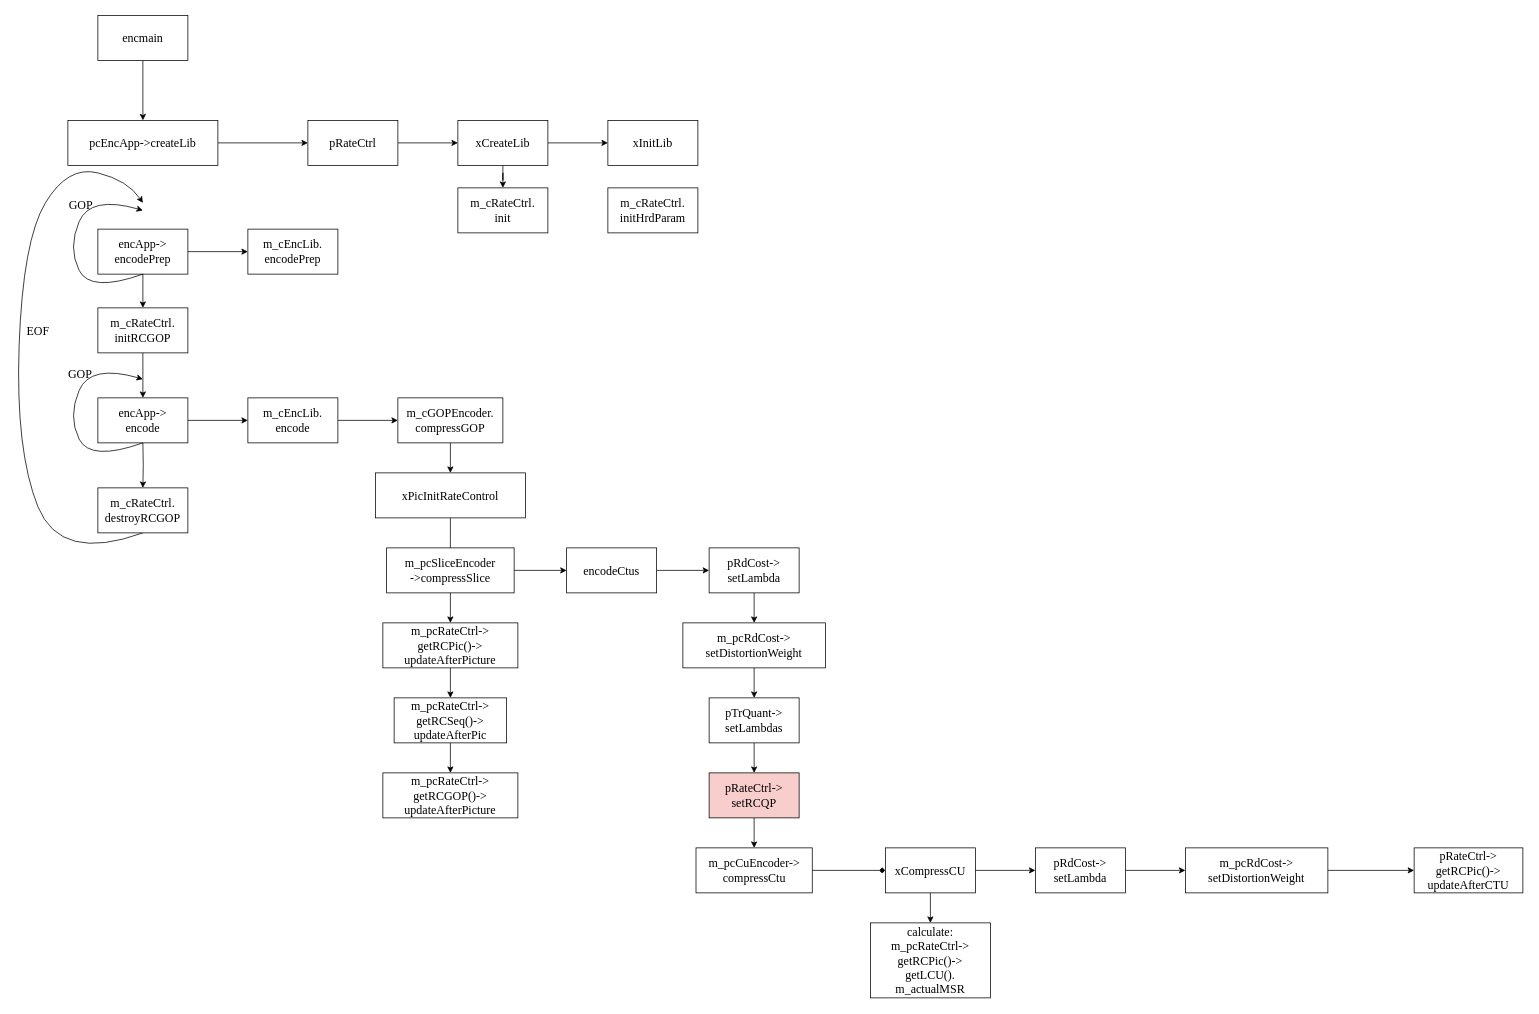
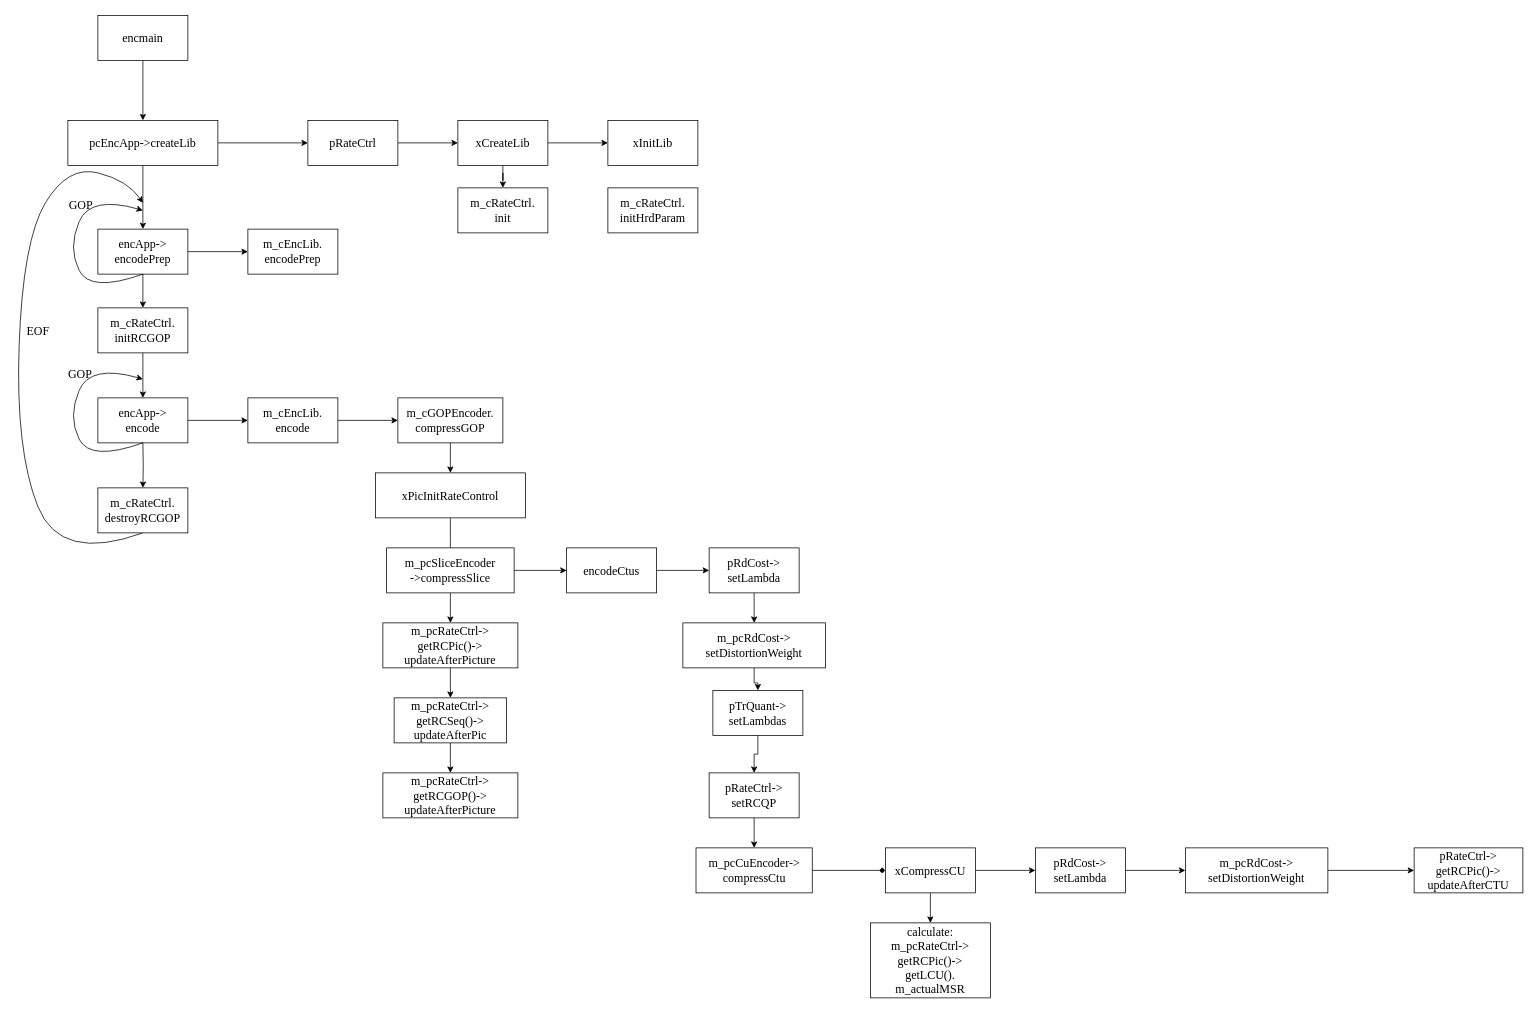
  <mxCell id="0" />
  <mxCell id="1" parent="0" />
  <mxCell id="2" value="" style="edgeStyle=orthogonalEdgeStyle;rounded=0;orthogonalLoop=1;jettySize=auto;html=1;fontFamily=Lucida Console;fontSize=16;" edge="1" parent="1" source="3" target="6"><mxGeometry relative="1" as="geometry" /></mxCell>
  <mxCell id="3" value="encmain" style="rounded=0;whiteSpace=wrap;html=1;fontFamily=Lucida Console;fontSize=16;" vertex="1" parent="1"><mxGeometry x="130" y="20" width="120" height="60" as="geometry" /></mxCell>
  <mxCell id="4" value="" style="edgeStyle=orthogonalEdgeStyle;rounded=0;orthogonalLoop=1;jettySize=auto;html=1;fontFamily=Lucida Console;fontSize=16;" edge="1" parent="1" source="6" target="8"><mxGeometry relative="1" as="geometry" /></mxCell>
+ <mxCell id="5" value="" style="edgeStyle=orthogonalEdgeStyle;rounded=0;orthogonalLoop=1;jettySize=auto;html=1;fontFamily=Lucida Console;fontSize=16;" edge="1" parent="1" source="6" target="16"><mxGeometry relative="1" as="geometry" /></mxCell>
  <mxCell id="6" value="pcEncApp-&amp;gt;createLib" style="whiteSpace=wrap;html=1;fontSize=16;fontFamily=Lucida Console;rounded=0;" vertex="1" parent="1"><mxGeometry x="90" y="160" width="200" height="60" as="geometry" /></mxCell>
  <mxCell id="7" value="" style="edgeStyle=orthogonalEdgeStyle;rounded=0;orthogonalLoop=1;jettySize=auto;html=1;fontFamily=Lucida Console;fontSize=16;" edge="1" parent="1" source="8" target="11"><mxGeometry relative="1" as="geometry" /></mxCell>
  <mxCell id="8" value="pRateCtrl" style="whiteSpace=wrap;html=1;fontSize=16;fontFamily=Lucida Console;rounded=0;" vertex="1" parent="1"><mxGeometry x="410" y="160" width="120" height="60" as="geometry" /></mxCell>
  <mxCell id="9" value="" style="edgeStyle=orthogonalEdgeStyle;rounded=0;orthogonalLoop=1;jettySize=auto;html=1;fontFamily=Lucida Console;fontSize=16;" edge="1" parent="1" source="11" target="12"><mxGeometry relative="1" as="geometry" /></mxCell>
  <mxCell id="10" value="" style="edgeStyle=orthogonalEdgeStyle;rounded=0;orthogonalLoop=1;jettySize=auto;html=1;fontFamily=Lucida Console;fontSize=16;" edge="1" parent="1" source="11" target="13"><mxGeometry relative="1" as="geometry" /></mxCell>
  <mxCell id="11" value="xCreateLib" style="whiteSpace=wrap;html=1;fontSize=16;fontFamily=Lucida Console;rounded=0;" vertex="1" parent="1"><mxGeometry x="610" y="160" width="120" height="60" as="geometry" /></mxCell>
  <mxCell id="12" value="xInitLib" style="whiteSpace=wrap;html=1;fontSize=16;fontFamily=Lucida Console;rounded=0;" vertex="1" parent="1"><mxGeometry x="810" y="160" width="120" height="60" as="geometry" /></mxCell>
  <mxCell id="13" value="m_cRateCtrl.&lt;br&gt;init" style="whiteSpace=wrap;html=1;fontSize=16;fontFamily=Lucida Console;rounded=0;" vertex="1" parent="1"><mxGeometry x="610" y="250" width="120" height="60" as="geometry" /></mxCell>
  <mxCell id="14" value="m_cRateCtrl.&lt;br&gt;initHrdParam" style="whiteSpace=wrap;html=1;fontSize=16;fontFamily=Lucida Console;rounded=0;" vertex="1" parent="1"><mxGeometry x="810" y="250" width="120" height="60" as="geometry" /></mxCell>
  <mxCell id="15" value="" style="edgeStyle=orthogonalEdgeStyle;rounded=0;orthogonalLoop=1;jettySize=auto;html=1;" edge="1" parent="1" source="16" target="18"><mxGeometry relative="1" as="geometry" /></mxCell>
  <mxCell id="16" value="encApp-&amp;gt;&lt;br&gt;encodePrep" style="whiteSpace=wrap;html=1;fontSize=16;fontFamily=Lucida Console;rounded=0;" vertex="1" parent="1"><mxGeometry x="130" y="305" width="120" height="60" as="geometry" /></mxCell>
  <mxCell id="17" value="" style="edgeStyle=orthogonalEdgeStyle;rounded=0;orthogonalLoop=1;jettySize=auto;html=1;exitX=0.5;exitY=1;exitDx=0;exitDy=0;" edge="1" parent="1" source="16" target="20"><mxGeometry relative="1" as="geometry" /></mxCell>
  <mxCell id="18" value="m_cEncLib.&lt;br&gt;encodePrep" style="whiteSpace=wrap;html=1;fontSize=16;fontFamily=Lucida Console;rounded=0;" vertex="1" parent="1"><mxGeometry x="330" y="305" width="120" height="60" as="geometry" /></mxCell>
  <mxCell id="19" value="" style="edgeStyle=orthogonalEdgeStyle;rounded=0;orthogonalLoop=1;jettySize=auto;html=1;fontFamily=Lucida Console;fontSize=16;" edge="1" parent="1" source="20" target="24"><mxGeometry relative="1" as="geometry" /></mxCell>
  <mxCell id="20" value="m_cRateCtrl.&lt;br&gt;initRCGOP" style="whiteSpace=wrap;html=1;fontSize=16;fontFamily=Lucida Console;rounded=0;" vertex="1" parent="1"><mxGeometry x="130" y="410" width="120" height="60" as="geometry" /></mxCell>
  <mxCell id="21" value="" style="curved=1;endArrow=classic;html=1;rounded=0;exitX=0.5;exitY=1;exitDx=0;exitDy=0;" edge="1" parent="1" source="16"><mxGeometry width="50" height="50" relative="1" as="geometry"><mxPoint x="400" y="480" as="sourcePoint" /><mxPoint x="190" y="280" as="targetPoint" /><Array as="points"><mxPoint x="120" y="390" /><mxPoint x="90" y="330" /><mxPoint x="120" y="260" /></Array></mxGeometry></mxCell>
  <mxCell id="22" value="GOP" style="text;html=1;resizable=0;autosize=1;align=center;verticalAlign=middle;points=[];fillColor=none;strokeColor=none;rounded=0;fontFamily=Lucida Console;fontSize=16;" vertex="1" parent="1"><mxGeometry x="87" y="262" width="40" height="20" as="geometry" /></mxCell>
  <mxCell id="23" value="" style="edgeStyle=orthogonalEdgeStyle;rounded=0;orthogonalLoop=1;jettySize=auto;html=1;fontFamily=Lucida Console;fontSize=16;" edge="1" parent="1" source="24" target="30"><mxGeometry relative="1" as="geometry" /></mxCell>
  <mxCell id="24" value="encApp-&amp;gt;&lt;br&gt;encode" style="whiteSpace=wrap;html=1;fontSize=16;fontFamily=Lucida Console;rounded=0;" vertex="1" parent="1"><mxGeometry x="130" y="530" width="120" height="60" as="geometry" /></mxCell>
  <mxCell id="25" value="" style="curved=1;endArrow=classic;html=1;rounded=0;exitX=0.5;exitY=1;exitDx=0;exitDy=0;" edge="1" parent="1"><mxGeometry width="50" height="50" relative="1" as="geometry"><mxPoint x="190" y="590" as="sourcePoint" /><mxPoint x="190" y="505" as="targetPoint" /><Array as="points"><mxPoint x="120" y="615" /><mxPoint x="90" y="555" /><mxPoint x="120" y="485" /></Array></mxGeometry></mxCell>
  <mxCell id="26" value="GOP" style="text;html=1;resizable=0;autosize=1;align=center;verticalAlign=middle;points=[];fillColor=none;strokeColor=none;rounded=0;fontFamily=Lucida Console;fontSize=16;" vertex="1" parent="1"><mxGeometry x="86" y="488" width="40" height="20" as="geometry" /></mxCell>
  <mxCell id="27" value="" style="curved=1;endArrow=classic;html=1;rounded=0;fontFamily=Lucida Console;fontSize=16;exitX=0.5;exitY=1;exitDx=0;exitDy=0;" edge="1" parent="1" source="34"><mxGeometry width="50" height="50" relative="1" as="geometry"><mxPoint x="70" y="690" as="sourcePoint" /><mxPoint x="190" y="270" as="targetPoint" /><Array as="points"><mxPoint x="80" y="750" /><mxPoint x="20" y="600" /><mxPoint x="30" y="320" /><mxPoint x="90" y="220" /><mxPoint x="170" y="240" /></Array></mxGeometry></mxCell>
  <mxCell id="28" value="EOF" style="text;html=1;resizable=0;autosize=1;align=center;verticalAlign=middle;points=[];fillColor=none;strokeColor=none;rounded=0;fontFamily=Lucida Console;fontSize=16;" vertex="1" parent="1"><mxGeometry x="30" y="430" width="40" height="20" as="geometry" /></mxCell>
  <mxCell id="29" value="" style="edgeStyle=orthogonalEdgeStyle;rounded=0;orthogonalLoop=1;jettySize=auto;html=1;fontFamily=Lucida Console;fontSize=16;" edge="1" parent="1" source="30" target="33"><mxGeometry relative="1" as="geometry" /></mxCell>
  <mxCell id="30" value="m_cEncLib.&lt;br&gt;encode" style="whiteSpace=wrap;html=1;fontSize=16;fontFamily=Lucida Console;rounded=0;" vertex="1" parent="1"><mxGeometry x="330" y="530" width="120" height="60" as="geometry" /></mxCell>
  <mxCell id="31" value="" style="edgeStyle=orthogonalEdgeStyle;rounded=0;orthogonalLoop=1;jettySize=auto;html=1;fontFamily=Lucida Console;fontSize=16;" edge="1" parent="1" target="34"><mxGeometry relative="1" as="geometry"><mxPoint x="190" y="590" as="sourcePoint" /></mxGeometry></mxCell>
  <mxCell id="32" value="" style="edgeStyle=orthogonalEdgeStyle;rounded=0;orthogonalLoop=1;jettySize=auto;html=1;fontFamily=Lucida Console;fontSize=16;" edge="1" parent="1" source="33" target="36"><mxGeometry relative="1" as="geometry" /></mxCell>
  <mxCell id="33" value="m_cGOPEncoder.&lt;br&gt;compressGOP" style="whiteSpace=wrap;html=1;fontSize=16;fontFamily=Lucida Console;rounded=0;" vertex="1" parent="1"><mxGeometry x="530" y="530" width="140" height="60" as="geometry" /></mxCell>
  <mxCell id="34" value="m_cRateCtrl.&lt;br&gt;destroyRCGOP" style="whiteSpace=wrap;html=1;fontSize=16;fontFamily=Lucida Console;rounded=0;" vertex="1" parent="1"><mxGeometry x="130" y="650" width="120" height="60" as="geometry" /></mxCell>
  <mxCell id="35" value="" style="edgeStyle=orthogonalEdgeStyle;rounded=0;orthogonalLoop=1;jettySize=auto;html=1;fontFamily=Lucida Console;fontSize=16;" edge="1" parent="1" source="36"><mxGeometry relative="1" as="geometry"><mxPoint x="600" y="750" as="targetPoint" /></mxGeometry></mxCell>
  <mxCell id="36" value="xPicInitRateControl" style="whiteSpace=wrap;html=1;fontSize=16;fontFamily=Lucida Console;rounded=0;" vertex="1" parent="1"><mxGeometry x="500" y="630" width="200" height="60" as="geometry" /></mxCell>
  <mxCell id="37" value="" style="edgeStyle=orthogonalEdgeStyle;rounded=0;orthogonalLoop=1;jettySize=auto;html=1;fontFamily=Lucida Console;fontSize=16;" edge="1" parent="1" source="39" target="41"><mxGeometry relative="1" as="geometry" /></mxCell>
  <mxCell id="38" value="" style="edgeStyle=orthogonalEdgeStyle;rounded=0;orthogonalLoop=1;jettySize=auto;html=1;fontFamily=Lucida Console;fontSize=16;" edge="1" parent="1" source="39" target="46"><mxGeometry relative="1" as="geometry" /></mxCell>
  <mxCell id="39" value="m_pcSliceEncoder&lt;br&gt;-&amp;gt;compressSlice" style="whiteSpace=wrap;html=1;fontSize=16;fontFamily=Lucida Console;rounded=0;" vertex="1" parent="1"><mxGeometry x="515" y="730" width="170" height="60" as="geometry" /></mxCell>
  <mxCell id="40" value="" style="edgeStyle=orthogonalEdgeStyle;rounded=0;orthogonalLoop=1;jettySize=auto;html=1;fontFamily=Lucida Console;fontSize=16;" edge="1" parent="1" source="41" target="43"><mxGeometry relative="1" as="geometry" /></mxCell>
  <mxCell id="41" value="m_pcRateCtrl-&amp;gt;&lt;br&gt;getRCPic()-&amp;gt;&lt;br&gt;updateAfterPicture" style="whiteSpace=wrap;html=1;fontSize=16;fontFamily=Lucida Console;rounded=0;" vertex="1" parent="1"><mxGeometry x="510" y="830" width="180" height="60" as="geometry" /></mxCell>
  <mxCell id="42" value="" style="edgeStyle=orthogonalEdgeStyle;rounded=0;orthogonalLoop=1;jettySize=auto;html=1;fontFamily=Lucida Console;fontSize=16;" edge="1" parent="1" source="43" target="44"><mxGeometry relative="1" as="geometry" /></mxCell>
  <mxCell id="43" value="m_pcRateCtrl-&amp;gt;&lt;br&gt;getRCSeq()-&amp;gt;&lt;br&gt;updateAfterPic" style="whiteSpace=wrap;html=1;fontSize=16;fontFamily=Lucida Console;rounded=0;" vertex="1" parent="1"><mxGeometry x="525" y="930" width="150" height="60" as="geometry" /></mxCell>
  <mxCell id="44" value="m_pcRateCtrl-&amp;gt;&lt;br&gt;getRCGOP()-&amp;gt;&lt;br&gt;updateAfterPicture" style="whiteSpace=wrap;html=1;fontSize=16;fontFamily=Lucida Console;rounded=0;" vertex="1" parent="1"><mxGeometry x="510" y="1030" width="180" height="60" as="geometry" /></mxCell>
  <mxCell id="45" style="edgeStyle=orthogonalEdgeStyle;rounded=0;orthogonalLoop=1;jettySize=auto;html=1;exitX=1;exitY=0.5;exitDx=0;exitDy=0;entryX=0;entryY=0.5;entryDx=0;entryDy=0;fontFamily=Lucida Console;fontSize=16;" edge="1" parent="1" source="46" target="48"><mxGeometry relative="1" as="geometry" /></mxCell>
  <mxCell id="46" value="encodeCtus" style="whiteSpace=wrap;html=1;fontSize=16;fontFamily=Lucida Console;rounded=0;" vertex="1" parent="1"><mxGeometry x="755" y="730" width="120" height="60" as="geometry" /></mxCell>
  <mxCell id="47" value="" style="edgeStyle=orthogonalEdgeStyle;rounded=0;orthogonalLoop=1;jettySize=auto;html=1;fontFamily=Lucida Console;fontSize=16;" edge="1" parent="1" source="48" target="50"><mxGeometry relative="1" as="geometry" /></mxCell>
  <mxCell id="48" value="pRdCost-&amp;gt;&lt;br&gt;setLambda" style="whiteSpace=wrap;html=1;fontSize=16;fontFamily=Lucida Console;rounded=0;" vertex="1" parent="1"><mxGeometry x="945" y="730" width="120" height="60" as="geometry" /></mxCell>
  <mxCell id="49" style="edgeStyle=orthogonalEdgeStyle;rounded=0;orthogonalLoop=1;jettySize=auto;html=1;fontFamily=Lucida Console;fontSize=16;" edge="1" parent="1" source="50" target="52"><mxGeometry relative="1" as="geometry" /></mxCell>
  <mxCell id="50" value="m_pcRdCost-&amp;gt;&lt;br&gt;setDistortionWeight" style="whiteSpace=wrap;html=1;fontSize=16;fontFamily=Lucida Console;rounded=0;" vertex="1" parent="1"><mxGeometry x="910" y="830" width="190" height="60" as="geometry" /></mxCell>
  <mxCell id="51" value="" style="edgeStyle=orthogonalEdgeStyle;rounded=0;orthogonalLoop=1;jettySize=auto;html=1;fontFamily=Lucida Console;fontSize=16;" edge="1" parent="1" source="52" target="54"><mxGeometry relative="1" as="geometry" /></mxCell>
- <mxCell id="52" value="pTrQuant-&amp;gt;&lt;br&gt;setLambdas" style="whiteSpace=wrap;html=1;fontSize=16;fontFamily=Lucida Console;rounded=0;" vertex="1" parent="1"><mxGeometry x="945" y="930" width="120" height="60" as="geometry" /></mxCell>
+ <mxCell id="52" value="pTrQuant-&amp;gt;&lt;br&gt;setLambdas" style="whiteSpace=wrap;html=1;fontSize=16;fontFamily=Lucida Console;rounded=0;" vertex="1" parent="1"><mxGeometry x="950" y="920" width="120" height="60" as="geometry" /></mxCell>
  <mxCell id="53" value="" style="edgeStyle=orthogonalEdgeStyle;rounded=0;orthogonalLoop=1;jettySize=auto;html=1;fontFamily=Lucida Console;fontSize=16;" edge="1" parent="1" source="54" target="56"><mxGeometry relative="1" as="geometry" /></mxCell>
- <mxCell id="54" value="pRateCtrl-&amp;gt;&lt;br&gt;setRCQP" style="whiteSpace=wrap;html=1;fontSize=16;fontFamily=Lucida Console;rounded=0;fillColor=#f8cecc;" vertex="1" parent="1"><mxGeometry x="945" y="1030" width="120" height="60" as="geometry" /></mxCell>
+ <mxCell id="54" value="pRateCtrl-&amp;gt;&lt;br&gt;setRCQP" style="whiteSpace=wrap;html=1;fontSize=16;fontFamily=Lucida Console;rounded=0;" vertex="1" parent="1"><mxGeometry x="945" y="1030" width="120" height="60" as="geometry" /></mxCell>
  <mxCell id="55" value="" style="edgeStyle=orthogonalEdgeStyle;rounded=0;orthogonalLoop=1;jettySize=auto;html=1;fontFamily=Lucida Console;fontSize=16;endArrow=diamond;" edge="1" parent="1" source="56" target="59"><mxGeometry relative="1" as="geometry" /></mxCell>
  <mxCell id="56" value="m_pcCuEncoder-&amp;gt;&lt;br&gt;compressCtu" style="whiteSpace=wrap;html=1;fontSize=16;fontFamily=Lucida Console;rounded=0;" vertex="1" parent="1"><mxGeometry x="927.5" y="1130" width="155" height="60" as="geometry" /></mxCell>
  <mxCell id="57" value="" style="edgeStyle=orthogonalEdgeStyle;rounded=0;orthogonalLoop=1;jettySize=auto;html=1;fontFamily=Lucida Console;fontSize=16;" edge="1" parent="1" source="59" target="60"><mxGeometry relative="1" as="geometry" /></mxCell>
  <mxCell id="58" value="" style="edgeStyle=orthogonalEdgeStyle;rounded=0;orthogonalLoop=1;jettySize=auto;html=1;fontFamily=Lucida Console;fontSize=16;" edge="1" parent="1" source="59" target="62"><mxGeometry relative="1" as="geometry" /></mxCell>
  <mxCell id="59" value="xCompressCU" style="whiteSpace=wrap;html=1;fontSize=16;fontFamily=Lucida Console;rounded=0;" vertex="1" parent="1"><mxGeometry x="1180" y="1130" width="120" height="60" as="geometry" /></mxCell>
  <mxCell id="60" value="calculate:&lt;br&gt;m_pcRateCtrl-&amp;gt;&lt;br&gt;getRCPic()-&amp;gt;&lt;br&gt;getLCU().&lt;br&gt;m_actualMSR" style="whiteSpace=wrap;html=1;fontSize=16;fontFamily=Lucida Console;rounded=0;" vertex="1" parent="1"><mxGeometry x="1160" y="1230" width="160" height="100" as="geometry" /></mxCell>
  <mxCell id="61" value="" style="edgeStyle=orthogonalEdgeStyle;rounded=0;orthogonalLoop=1;jettySize=auto;html=1;fontFamily=Lucida Console;fontSize=16;" edge="1" parent="1" source="62" target="64"><mxGeometry relative="1" as="geometry" /></mxCell>
  <mxCell id="62" value="pRdCost-&amp;gt;&lt;br&gt;setLambda" style="whiteSpace=wrap;html=1;fontSize=16;fontFamily=Lucida Console;rounded=0;" vertex="1" parent="1"><mxGeometry x="1380" y="1130" width="120" height="60" as="geometry" /></mxCell>
  <mxCell id="63" value="" style="edgeStyle=orthogonalEdgeStyle;rounded=0;orthogonalLoop=1;jettySize=auto;html=1;fontFamily=Lucida Console;fontSize=16;" edge="1" parent="1" source="64" target="65"><mxGeometry relative="1" as="geometry" /></mxCell>
  <mxCell id="64" value="m_pcRdCost-&amp;gt;&lt;br&gt;setDistortionWeight" style="whiteSpace=wrap;html=1;fontSize=16;fontFamily=Lucida Console;rounded=0;" vertex="1" parent="1"><mxGeometry x="1580" y="1130" width="190" height="60" as="geometry" /></mxCell>
  <mxCell id="65" value="pRateCtrl-&amp;gt;&lt;br&gt;getRCPic()-&amp;gt;&lt;br&gt;updateAfterCTU" style="whiteSpace=wrap;html=1;fontSize=16;fontFamily=Lucida Console;rounded=0;" vertex="1" parent="1"><mxGeometry x="1885" y="1130" width="145" height="60" as="geometry" /></mxCell>
